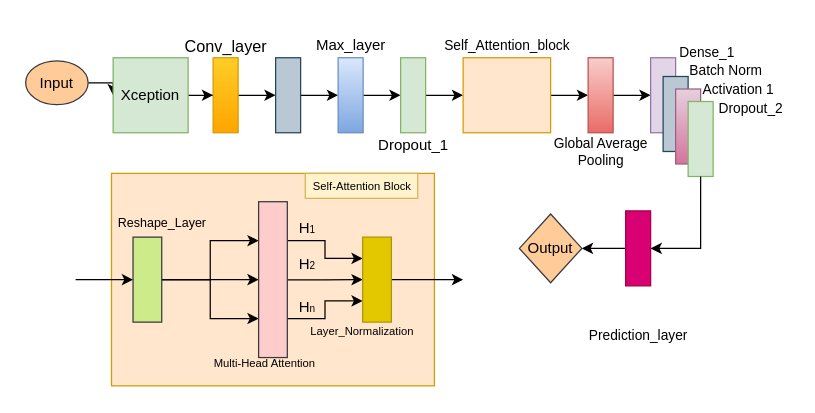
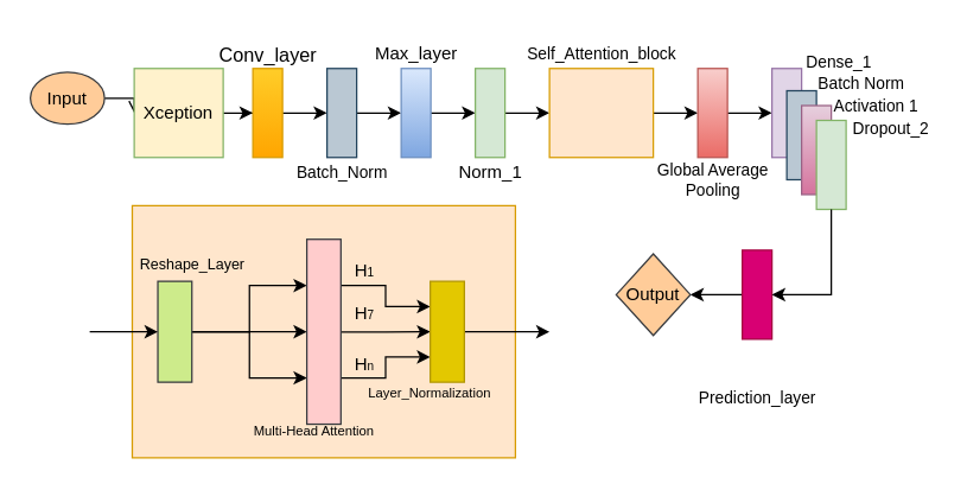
  <mxCell id="0" />
  <mxCell id="1" parent="0" />
- <mxCell id="2" value="" style="edgeStyle=orthogonalEdgeStyle;rounded=0;orthogonalLoop=1;jettySize=auto;html=1;" parent="1" source="3" target="5" edge="1"><mxGeometry relative="1" as="geometry" /></mxCell>
+ <mxCell id="2" value="" style="edgeStyle=orthogonalEdgeStyle;rounded=0;orthogonalLoop=1;jettySize=auto;html=1;endArrow=open;" parent="1" source="3" target="5" edge="1"><mxGeometry relative="1" as="geometry" /></mxCell>
  <mxCell id="3" value="Input" style="ellipse;whiteSpace=wrap;html=1;fillColor=#ffcc99;strokeColor=#36393d;" parent="1" vertex="1"><mxGeometry x="20" y="48" width="50" height="35" as="geometry" /></mxCell>
  <mxCell id="4" style="edgeStyle=orthogonalEdgeStyle;rounded=0;orthogonalLoop=1;jettySize=auto;html=1;entryX=0;entryY=0.5;entryDx=0;entryDy=0;" parent="1" source="5" target="34" edge="1"><mxGeometry relative="1" as="geometry" /></mxCell>
- <mxCell id="5" value="Xception" style="rounded=0;whiteSpace=wrap;html=1;fillColor=#d5e8d4;strokeColor=#82b366;" parent="1" vertex="1"><mxGeometry x="90" y="45.5" width="60" height="60" as="geometry" /></mxCell>
+ <mxCell id="5" value="Xception" style="rounded=0;whiteSpace=wrap;html=1;fillColor=#fff2cc;strokeColor=#82b366;" parent="1" vertex="1"><mxGeometry x="90" y="45.5" width="60" height="60" as="geometry" /></mxCell>
  <mxCell id="6" style="edgeStyle=orthogonalEdgeStyle;rounded=0;orthogonalLoop=1;jettySize=auto;html=1;entryX=0;entryY=0.5;entryDx=0;entryDy=0;" parent="1" source="34" target="37" edge="1"><mxGeometry relative="1" as="geometry" /></mxCell>
  <mxCell id="7" style="edgeStyle=orthogonalEdgeStyle;rounded=0;orthogonalLoop=1;jettySize=auto;html=1;entryX=0;entryY=0.5;entryDx=0;entryDy=0;" parent="1" source="37" target="40" edge="1"><mxGeometry relative="1" as="geometry" /></mxCell>
  <mxCell id="8" style="edgeStyle=orthogonalEdgeStyle;rounded=0;orthogonalLoop=1;jettySize=auto;html=1;entryX=0;entryY=0.5;entryDx=0;entryDy=0;" parent="1" source="40" target="43" edge="1"><mxGeometry relative="1" as="geometry" /></mxCell>
  <mxCell id="9" style="edgeStyle=orthogonalEdgeStyle;rounded=0;orthogonalLoop=1;jettySize=auto;html=1;entryX=0;entryY=0.5;entryDx=0;entryDy=0;" parent="1" source="43" target="46" edge="1"><mxGeometry relative="1" as="geometry" /></mxCell>
  <mxCell id="10" style="edgeStyle=orthogonalEdgeStyle;rounded=0;orthogonalLoop=1;jettySize=auto;html=1;entryX=0;entryY=0.5;entryDx=0;entryDy=0;" parent="1" source="46" target="49" edge="1"><mxGeometry relative="1" as="geometry" /></mxCell>
  <mxCell id="11" style="edgeStyle=orthogonalEdgeStyle;rounded=0;orthogonalLoop=1;jettySize=auto;html=1;entryX=0;entryY=0.5;entryDx=0;entryDy=0;" parent="1" source="49" target="52" edge="1"><mxGeometry relative="1" as="geometry" /></mxCell>
  <mxCell id="12" value="" style="group;fillColor=default;" parent="1" vertex="1" connectable="0"><mxGeometry x="60" y="138" width="310" height="170" as="geometry" /></mxCell>
  <mxCell id="13" style="edgeStyle=orthogonalEdgeStyle;rounded=0;orthogonalLoop=1;jettySize=auto;html=1;exitX=0;exitY=0.5;exitDx=0;exitDy=0;entryX=0;entryY=0.5;entryDx=0;entryDy=0;" parent="12" source="14" target="18" edge="1"><mxGeometry relative="1" as="geometry" /></mxCell>
  <mxCell id="14" value="" style="rounded=0;whiteSpace=wrap;html=1;fillColor=#ffe6cc;strokeColor=#d79b00;" parent="12" vertex="1"><mxGeometry x="28.704" width="258.333" height="170" as="geometry" /></mxCell>
  <mxCell id="15" style="edgeStyle=orthogonalEdgeStyle;rounded=0;orthogonalLoop=1;jettySize=auto;html=1;entryX=0;entryY=0.5;entryDx=0;entryDy=0;" parent="12" source="18" target="22" edge="1"><mxGeometry relative="1" as="geometry" /></mxCell>
  <mxCell id="16" style="edgeStyle=orthogonalEdgeStyle;rounded=0;orthogonalLoop=1;jettySize=auto;html=1;entryX=0;entryY=0.25;entryDx=0;entryDy=0;" parent="12" source="18" target="22" edge="1"><mxGeometry relative="1" as="geometry" /></mxCell>
  <mxCell id="17" style="edgeStyle=orthogonalEdgeStyle;rounded=0;orthogonalLoop=1;jettySize=auto;html=1;entryX=0;entryY=0.75;entryDx=0;entryDy=0;" parent="12" source="18" target="22" edge="1"><mxGeometry relative="1" as="geometry" /></mxCell>
  <mxCell id="18" value="" style="rounded=0;whiteSpace=wrap;html=1;fillColor=#cdeb8b;strokeColor=#36393d;" parent="12" vertex="1"><mxGeometry x="45.926" y="51" width="22.963" height="68" as="geometry" /></mxCell>
  <mxCell id="19" style="edgeStyle=orthogonalEdgeStyle;rounded=0;orthogonalLoop=1;jettySize=auto;html=1;entryX=0;entryY=0.5;entryDx=0;entryDy=0;" parent="12" source="22" target="24" edge="1"><mxGeometry relative="1" as="geometry" /></mxCell>
  <mxCell id="20" style="edgeStyle=orthogonalEdgeStyle;rounded=0;orthogonalLoop=1;jettySize=auto;html=1;exitX=1;exitY=0.25;exitDx=0;exitDy=0;entryX=0;entryY=0.25;entryDx=0;entryDy=0;" parent="12" source="22" target="24" edge="1"><mxGeometry relative="1" as="geometry" /></mxCell>
  <mxCell id="21" style="edgeStyle=orthogonalEdgeStyle;rounded=0;orthogonalLoop=1;jettySize=auto;html=1;exitX=1;exitY=0.75;exitDx=0;exitDy=0;entryX=0;entryY=0.75;entryDx=0;entryDy=0;" parent="12" source="22" target="24" edge="1"><mxGeometry relative="1" as="geometry" /></mxCell>
  <mxCell id="22" value="" style="rounded=0;whiteSpace=wrap;html=1;fillColor=#ffcccc;strokeColor=#36393d;" parent="12" vertex="1"><mxGeometry x="146.389" y="22.667" width="22.963" height="124.667" as="geometry" /></mxCell>
  <mxCell id="23" style="edgeStyle=orthogonalEdgeStyle;rounded=0;orthogonalLoop=1;jettySize=auto;html=1;" parent="12" source="24" edge="1"><mxGeometry relative="1" as="geometry"><mxPoint x="310" y="85" as="targetPoint" /></mxGeometry></mxCell>
  <mxCell id="24" value="" style="rounded=0;whiteSpace=wrap;html=1;fillColor=#e3c800;strokeColor=#B09500;fontColor=#000000;" parent="12" vertex="1"><mxGeometry x="229.63" y="51" width="22.963" height="68" as="geometry" /></mxCell>
  <mxCell id="25" value="&lt;font style=&quot;font-size: 9px;&quot;&gt;Layer_Normalization&lt;/font&gt;" style="text;html=1;align=center;verticalAlign=middle;resizable=0;points=[];autosize=1;strokeColor=none;fillColor=none;fontSize=7;spacing=-4;spacingRight=0;" parent="12" vertex="1"><mxGeometry x="183.704" y="121.833" width="90" height="10" as="geometry" /></mxCell>
  <mxCell id="26" value="&lt;font style=&quot;font-size: 10px;&quot;&gt;Reshape_Layer&lt;/font&gt;" style="text;html=1;align=center;verticalAlign=middle;resizable=0;points=[];autosize=1;strokeColor=none;fillColor=none;fontSize=7;spacing=-4;spacingRight=0;" parent="12" vertex="1"><mxGeometry x="28.704" y="34" width="80" height="10" as="geometry" /></mxCell>
  <mxCell id="27" value="&lt;font style=&quot;font-size: 9px;&quot;&gt;Multi-Head Attention &lt;/font&gt;" style="text;html=1;align=center;verticalAlign=middle;resizable=0;points=[];autosize=1;strokeColor=none;fillColor=none;fontSize=7;spacing=-4;spacingRight=0;" parent="12" vertex="1"><mxGeometry x="106.204" y="147.333" width="90" height="10" as="geometry" /></mxCell>
  <mxCell id="28" style="edgeStyle=orthogonalEdgeStyle;rounded=0;orthogonalLoop=1;jettySize=auto;html=1;entryX=0;entryY=0.5;entryDx=0;entryDy=0;" parent="12" target="18" edge="1"><mxGeometry relative="1" as="geometry"><mxPoint y="85" as="sourcePoint" /><Array as="points"><mxPoint x="24.111" y="85" /><mxPoint x="24.111" y="85" /></Array></mxGeometry></mxCell>
- <mxCell id="29" value="&lt;font&gt;Self-Attention Block&lt;/font&gt;" style="text;html=1;align=center;verticalAlign=middle;resizable=0;points=[];autosize=1;strokeColor=#d6b656;fillColor=#fff2cc;fontSize=9;spacing=-2;spacingTop=2;" parent="12" vertex="1"><mxGeometry x="183.704" width="90" height="20" as="geometry" /></mxCell>
  <mxCell id="30" value="H&lt;font style=&quot;font-size: 8px;&quot;&gt;1&lt;/font&gt;" style="text;html=1;align=center;verticalAlign=middle;resizable=0;points=[];autosize=1;strokeColor=none;fillColor=none;spacing=-2;spacingTop=-2;spacingRight=0;spacingBottom=-1;spacingLeft=-1;" parent="12" vertex="1"><mxGeometry x="175.093" y="39.667" width="20" height="10" as="geometry" /></mxCell>
- <mxCell id="31" value="H&lt;span style=&quot;font-size: 8px;&quot;&gt;2&lt;/span&gt;" style="text;html=1;align=center;verticalAlign=middle;resizable=0;points=[];autosize=1;strokeColor=none;fillColor=none;spacing=-2;spacingTop=-2;spacingRight=0;spacingBottom=-1;spacingLeft=-1;" parent="12" vertex="1"><mxGeometry x="175.093" y="68" width="20" height="10" as="geometry" /></mxCell>
+ <mxCell id="31" value="H&lt;span style=&quot;font-size: 8px;&quot;&gt;7&lt;/span&gt;" style="text;html=1;align=center;verticalAlign=middle;resizable=0;points=[];autosize=1;strokeColor=none;fillColor=none;spacing=-2;spacingTop=-2;spacingRight=0;spacingBottom=-1;spacingLeft=-1;" parent="12" vertex="1"><mxGeometry x="175.093" y="68" width="20" height="10" as="geometry" /></mxCell>
  <mxCell id="32" value="H&lt;span style=&quot;font-size: 8px;&quot;&gt;n&lt;/span&gt;" style="text;html=1;align=center;verticalAlign=middle;resizable=0;points=[];autosize=1;strokeColor=none;fillColor=none;spacing=-2;spacingTop=-2;spacingRight=0;spacingBottom=-1;spacingLeft=-1;" parent="12" vertex="1"><mxGeometry x="175.093" y="102" width="20" height="10" as="geometry" /></mxCell>
  <mxCell id="33" value="" style="group;pointerEvents=0;align=center;verticalAlign=top;fontFamily=Helvetica;fontSize=12;fontColor=default;fillColor=none;gradientColor=none;" parent="1" vertex="1" connectable="0"><mxGeometry x="145" y="25.5" width="80" height="80" as="geometry" /></mxCell>
  <mxCell id="34" value="" style="rounded=0;whiteSpace=wrap;html=1;pointerEvents=0;align=center;verticalAlign=top;fontFamily=Helvetica;fontSize=12;fillColor=#ffcd28;gradientColor=#ffa500;strokeColor=#d79b00;" parent="33" vertex="1"><mxGeometry x="25" y="20" width="20" height="60" as="geometry" /></mxCell>
  <mxCell id="35" value="&lt;font&gt;Conv_layer&lt;/font&gt;" style="text;html=1;align=center;verticalAlign=middle;resizable=0;points=[];autosize=1;strokeColor=none;fillColor=none;fontSize=13;spacing=0;fontFamily=Helvetica;fontColor=default;" parent="33" vertex="1"><mxGeometry x="-10" y="-5" width="90" height="30" as="geometry" /></mxCell>
  <mxCell id="36" value="" style="group;strokeWidth=3;" parent="1" vertex="1" connectable="0"><mxGeometry x="190" y="45.5" width="80" height="80" as="geometry" /></mxCell>
  <mxCell id="37" value="" style="rounded=0;whiteSpace=wrap;html=1;fillColor=#bac8d3;strokeColor=#23445d;" parent="36" vertex="1"><mxGeometry x="30" width="20" height="60" as="geometry" /></mxCell>
+ <mxCell id="38" value="&lt;font&gt;Batch_Norm&lt;/font&gt;" style="text;html=1;align=center;verticalAlign=middle;resizable=0;points=[];autosize=1;strokeColor=none;fillColor=none;fontSize=11;spacing=0;strokeWidth=3;" parent="36" vertex="1"><mxGeometry y="60" width="80" height="20" as="geometry" /></mxCell>
  <mxCell id="39" value="" style="group" parent="1" vertex="1" connectable="0"><mxGeometry x="240" y="25.5" width="85" height="80" as="geometry" /></mxCell>
  <mxCell id="40" value="" style="rounded=0;whiteSpace=wrap;html=1;fillColor=#dae8fc;gradientColor=#7ea6e0;strokeColor=#6c8ebf;" parent="39" vertex="1"><mxGeometry x="30" y="20" width="20" height="60" as="geometry" /></mxCell>
  <mxCell id="41" value="&lt;font&gt;Max_layer&lt;/font&gt;" style="text;html=1;align=center;verticalAlign=middle;resizable=0;points=[];autosize=1;strokeColor=none;fillColor=none;fontSize=12;spacing=0;" parent="39" vertex="1"><mxGeometry x="-5" width="90" height="20" as="geometry" /></mxCell>
  <mxCell id="42" value="" style="group" parent="1" vertex="1" connectable="0"><mxGeometry x="295" y="45.5" width="75" height="80" as="geometry" /></mxCell>
  <mxCell id="43" value="" style="rounded=0;whiteSpace=wrap;html=1;fillColor=#d5e8d4;strokeColor=#82b366;" parent="42" vertex="1"><mxGeometry x="25" width="20" height="60" as="geometry" /></mxCell>
- <mxCell id="44" value="&lt;font&gt;Dropout_1&lt;/font&gt;" style="text;html=1;align=center;verticalAlign=middle;resizable=0;points=[];autosize=1;strokeColor=none;fillColor=none;fontSize=12;spacing=0;" parent="42" vertex="1"><mxGeometry x="-5" y="60" width="80" height="20" as="geometry" /></mxCell>
+ <mxCell id="44" value="&lt;font&gt;Norm_1&lt;/font&gt;" style="text;html=1;align=center;verticalAlign=middle;resizable=0;points=[];autosize=1;strokeColor=none;fillColor=none;fontSize=12;spacing=0;" parent="42" vertex="1"><mxGeometry x="-5" y="60" width="80" height="20" as="geometry" /></mxCell>
  <mxCell id="45" value="" style="group" parent="1" vertex="1" connectable="0"><mxGeometry x="350" y="25.5" width="120" height="80" as="geometry" /></mxCell>
  <mxCell id="46" value="" style="rounded=0;whiteSpace=wrap;html=1;pointerEvents=0;align=center;verticalAlign=top;fontFamily=Helvetica;fontSize=12;fontColor=default;fillColor=light-dark(#ffe6cc, #ededed);gradientColor=none;strokeColor=light-dark(#d79b00, #ededed);" parent="45" vertex="1"><mxGeometry x="20" y="20" width="70" height="60" as="geometry" /></mxCell>
  <mxCell id="47" value="&lt;font&gt;Self_Attention_block&lt;/font&gt;" style="text;html=1;align=center;verticalAlign=middle;resizable=0;points=[];autosize=1;strokeColor=none;fillColor=none;fontSize=11;spacing=0;" parent="45" vertex="1"><mxGeometry x="-5" width="120" height="20" as="geometry" /></mxCell>
  <mxCell id="48" value="" style="group" parent="1" vertex="1" connectable="0"><mxGeometry x="435" y="45.5" width="90" height="95" as="geometry" /></mxCell>
  <mxCell id="49" value="" style="rounded=0;whiteSpace=wrap;html=1;fillColor=#f8cecc;strokeColor=#b85450;gradientColor=#ea6b66;" parent="48" vertex="1"><mxGeometry x="35" width="20" height="60" as="geometry" /></mxCell>
  <mxCell id="50" value="&lt;font&gt;Global Average&lt;/font&gt;&lt;div&gt;&lt;font&gt;Pooling&lt;/font&gt;&lt;/div&gt;" style="text;html=1;align=center;verticalAlign=middle;resizable=0;points=[];autosize=1;strokeColor=none;fillColor=none;fontSize=11;spacing=0;" parent="48" vertex="1"><mxGeometry y="55" width="90" height="40" as="geometry" /></mxCell>
  <mxCell id="51" value="" style="group" parent="1" vertex="1" connectable="0"><mxGeometry x="520" y="45.5" width="110" height="95" as="geometry" /></mxCell>
  <mxCell id="52" value="" style="rounded=0;whiteSpace=wrap;html=1;fillColor=#e1d5e7;strokeColor=#9673a6;" parent="51" vertex="1"><mxGeometry width="20" height="60" as="geometry" /></mxCell>
  <mxCell id="53" value="" style="rounded=0;whiteSpace=wrap;html=1;fillColor=#bac8d3;strokeColor=#23445d;" parent="51" vertex="1"><mxGeometry x="10" y="15" width="20" height="60" as="geometry" /></mxCell>
  <mxCell id="54" value="" style="rounded=0;whiteSpace=wrap;html=1;fillColor=#e6d0de;gradientColor=#d5739d;strokeColor=#996185;" parent="51" vertex="1"><mxGeometry x="20" y="25" width="20" height="60" as="geometry" /></mxCell>
  <mxCell id="55" value="" style="rounded=0;whiteSpace=wrap;html=1;fillColor=#d5e8d4;strokeColor=#82b366;" parent="51" vertex="1"><mxGeometry x="30" y="35" width="20" height="60" as="geometry" /></mxCell>
  <mxCell id="56" value="&lt;font&gt;Batch Norm&lt;/font&gt;" style="text;html=1;align=center;verticalAlign=middle;resizable=0;points=[];autosize=1;strokeColor=none;fillColor=none;fontSize=11;spacing=-4;spacingRight=0;" parent="51" vertex="1"><mxGeometry x="25" y="5" width="70" height="10" as="geometry" /></mxCell>
  <mxCell id="57" value="&lt;font&gt;Activation 1&lt;/font&gt;" style="text;html=1;align=center;verticalAlign=middle;resizable=0;points=[];autosize=1;strokeColor=none;fillColor=none;fontSize=11;spacing=-4;spacingRight=0;" parent="51" vertex="1"><mxGeometry x="35" y="20" width="70" height="10" as="geometry" /></mxCell>
  <mxCell id="58" value="&lt;font&gt;Dropout_2&lt;/font&gt;" style="text;html=1;align=center;verticalAlign=middle;resizable=0;points=[];autosize=1;strokeColor=none;fillColor=none;fontSize=11;spacing=-4;spacingRight=0;" parent="51" vertex="1"><mxGeometry x="50" y="35" width="60" height="10" as="geometry" /></mxCell>
  <mxCell id="59" style="edgeStyle=orthogonalEdgeStyle;rounded=0;orthogonalLoop=1;jettySize=auto;html=1;entryX=1;entryY=0.5;entryDx=0;entryDy=0;" edge="1" parent="1" source="60" target="62"><mxGeometry relative="1" as="geometry" /></mxCell>
  <mxCell id="60" value="" style="rounded=0;whiteSpace=wrap;html=1;fillColor=#d80073;fontColor=#ffffff;strokeColor=#A50040;container=0;" parent="1" vertex="1"><mxGeometry x="500" y="168" width="20" height="60" as="geometry" /></mxCell>
  <mxCell id="61" value="&lt;span&gt;Prediction_layer&lt;/span&gt;" style="text;html=1;align=center;verticalAlign=middle;resizable=0;points=[];autosize=1;strokeColor=none;fillColor=none;fontSize=11;spacing=0;container=0;" parent="1" vertex="1"><mxGeometry x="460" y="258" width="100" height="20" as="geometry" /></mxCell>
  <mxCell id="62" value="Output" style="rhombus;whiteSpace=wrap;html=1;fillColor=#ffcc99;strokeColor=#36393d;container=0;" parent="1" vertex="1"><mxGeometry x="415" y="170.5" width="50" height="55" as="geometry" /></mxCell>
  <mxCell id="63" style="edgeStyle=orthogonalEdgeStyle;rounded=0;orthogonalLoop=1;jettySize=auto;html=1;entryX=1;entryY=0.5;entryDx=0;entryDy=0;" edge="1" parent="1" source="55" target="60"><mxGeometry relative="1" as="geometry"><Array as="points"><mxPoint x="560" y="198" /></Array></mxGeometry></mxCell>
  <mxCell id="64" value="&lt;font&gt;Dense_1&lt;/font&gt;" style="text;html=1;align=center;verticalAlign=middle;resizable=0;points=[];autosize=1;strokeColor=none;fillColor=none;fontSize=11;spacing=-4;spacingRight=0;" parent="1" vertex="1"><mxGeometry x="540" y="35.5" width="50" height="10" as="geometry" /></mxCell>
